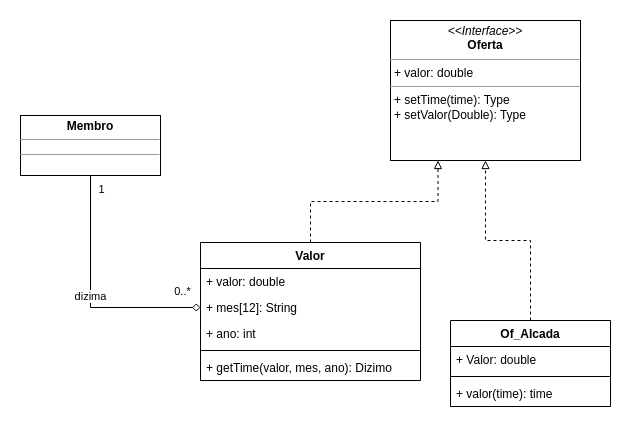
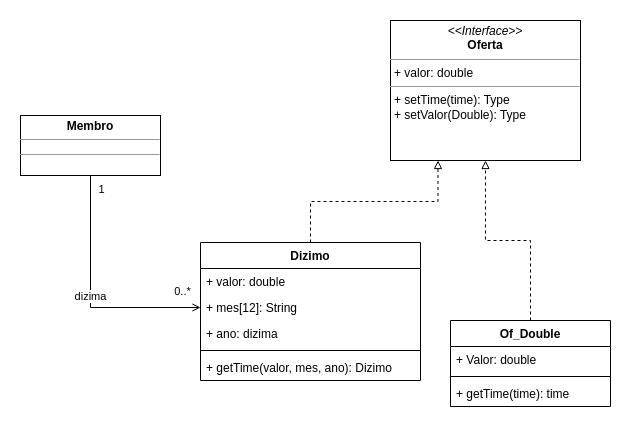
  <mxCell id="0" />
  <mxCell id="1" parent="0" />
  <mxCell id="2" style="edgeStyle=orthogonalEdgeStyle;rounded=0;orthogonalLoop=1;jettySize=auto;html=1;dashed=1;endArrow=block;endFill=0;" edge="1" parent="1" source="3" target="7"><mxGeometry relative="1" as="geometry" /></mxCell>
- <mxCell id="3" value="Of_Alcada" style="swimlane;fontStyle=1;align=center;verticalAlign=top;childLayout=stackLayout;horizontal=1;startSize=26;horizontalStack=0;resizeParent=1;resizeParentMax=0;resizeLast=0;collapsible=1;marginBottom=0;" vertex="1" parent="1"><mxGeometry x="450" y="320" width="160" height="86" as="geometry" /></mxCell>
+ <mxCell id="3" value="Of_Double" style="swimlane;fontStyle=1;align=center;verticalAlign=top;childLayout=stackLayout;horizontal=1;startSize=26;horizontalStack=0;resizeParent=1;resizeParentMax=0;resizeLast=0;collapsible=1;marginBottom=0;" vertex="1" parent="1"><mxGeometry x="450" y="320" width="160" height="86" as="geometry" /></mxCell>
  <mxCell id="4" value="+ Valor: double" style="text;strokeColor=none;fillColor=none;align=left;verticalAlign=top;spacingLeft=4;spacingRight=4;overflow=hidden;rotatable=0;points=[[0,0.5],[1,0.5]];portConstraint=eastwest;" vertex="1" parent="3"><mxGeometry y="26" width="160" height="26" as="geometry" /></mxCell>
  <mxCell id="5" value="" style="line;strokeWidth=1;fillColor=none;align=left;verticalAlign=middle;spacingTop=-1;spacingLeft=3;spacingRight=3;rotatable=0;labelPosition=right;points=[];portConstraint=eastwest;strokeColor=inherit;" vertex="1" parent="3"><mxGeometry y="52" width="160" height="8" as="geometry" /></mxCell>
- <mxCell id="6" value="+ valor(time): time" style="text;strokeColor=none;fillColor=none;align=left;verticalAlign=top;spacingLeft=4;spacingRight=4;overflow=hidden;rotatable=0;points=[[0,0.5],[1,0.5]];portConstraint=eastwest;" vertex="1" parent="3"><mxGeometry y="60" width="160" height="26" as="geometry" /></mxCell>
+ <mxCell id="6" value="+ getTime(time): time" style="text;strokeColor=none;fillColor=none;align=left;verticalAlign=top;spacingLeft=4;spacingRight=4;overflow=hidden;rotatable=0;points=[[0,0.5],[1,0.5]];portConstraint=eastwest;" vertex="1" parent="3"><mxGeometry y="60" width="160" height="26" as="geometry" /></mxCell>
  <mxCell id="7" value="&lt;p style=&quot;margin:0px;margin-top:4px;text-align:center;&quot;&gt;&lt;i&gt;&amp;lt;&amp;lt;Interface&amp;gt;&amp;gt;&lt;/i&gt;&lt;br&gt;&lt;b&gt;Oferta&lt;/b&gt;&lt;/p&gt;&lt;hr size=&quot;1&quot;&gt;&lt;p style=&quot;margin:0px;margin-left:4px;&quot;&gt;+ valor: double&lt;br&gt;&lt;/p&gt;&lt;hr size=&quot;1&quot;&gt;&lt;p style=&quot;margin:0px;margin-left:4px;&quot;&gt;+ setTime(time): Type&lt;br&gt;+ setValor(Double): Type&lt;/p&gt;" style="verticalAlign=top;align=left;overflow=fill;fontSize=12;fontFamily=Helvetica;html=1;" vertex="1" parent="1"><mxGeometry x="390" y="20" width="190" height="140" as="geometry" /></mxCell>
  <mxCell id="8" style="edgeStyle=orthogonalEdgeStyle;rounded=0;orthogonalLoop=1;jettySize=auto;html=1;entryX=0.25;entryY=1;entryDx=0;entryDy=0;dashed=1;endArrow=block;endFill=0;" edge="1" parent="1" source="9" target="7"><mxGeometry relative="1" as="geometry" /></mxCell>
- <mxCell id="9" value="Valor" style="swimlane;fontStyle=1;align=center;verticalAlign=top;childLayout=stackLayout;horizontal=1;startSize=26;horizontalStack=0;resizeParent=1;resizeParentMax=0;resizeLast=0;collapsible=1;marginBottom=0;" vertex="1" parent="1"><mxGeometry x="200" y="242" width="220" height="138" as="geometry" /></mxCell>
+ <mxCell id="9" value="Dizimo" style="swimlane;fontStyle=1;align=center;verticalAlign=top;childLayout=stackLayout;horizontal=1;startSize=26;horizontalStack=0;resizeParent=1;resizeParentMax=0;resizeLast=0;collapsible=1;marginBottom=0;" vertex="1" parent="1"><mxGeometry x="200" y="242" width="220" height="138" as="geometry" /></mxCell>
  <mxCell id="10" value="+ valor: double" style="text;strokeColor=none;fillColor=none;align=left;verticalAlign=top;spacingLeft=4;spacingRight=4;overflow=hidden;rotatable=0;points=[[0,0.5],[1,0.5]];portConstraint=eastwest;" vertex="1" parent="9"><mxGeometry y="26" width="220" height="26" as="geometry" /></mxCell>
  <mxCell id="11" value="+ mes[12]: String" style="text;strokeColor=none;fillColor=none;align=left;verticalAlign=top;spacingLeft=4;spacingRight=4;overflow=hidden;rotatable=0;points=[[0,0.5],[1,0.5]];portConstraint=eastwest;" vertex="1" parent="9"><mxGeometry y="52" width="220" height="26" as="geometry" /></mxCell>
- <mxCell id="12" value="+ ano: int" style="text;strokeColor=none;fillColor=none;align=left;verticalAlign=top;spacingLeft=4;spacingRight=4;overflow=hidden;rotatable=0;points=[[0,0.5],[1,0.5]];portConstraint=eastwest;" vertex="1" parent="9"><mxGeometry y="78" width="220" height="26" as="geometry" /></mxCell>
+ <mxCell id="12" value="+ ano: dizima" style="text;strokeColor=none;fillColor=none;align=left;verticalAlign=top;spacingLeft=4;spacingRight=4;overflow=hidden;rotatable=0;points=[[0,0.5],[1,0.5]];portConstraint=eastwest;" vertex="1" parent="9"><mxGeometry y="78" width="220" height="26" as="geometry" /></mxCell>
  <mxCell id="13" value="" style="line;strokeWidth=1;fillColor=none;align=left;verticalAlign=middle;spacingTop=-1;spacingLeft=3;spacingRight=3;rotatable=0;labelPosition=right;points=[];portConstraint=eastwest;strokeColor=inherit;" vertex="1" parent="9"><mxGeometry y="104" width="220" height="8" as="geometry" /></mxCell>
  <mxCell id="14" value="+ getTime(valor, mes, ano): Dizimo" style="text;strokeColor=none;fillColor=none;align=left;verticalAlign=top;spacingLeft=4;spacingRight=4;overflow=hidden;rotatable=0;points=[[0,0.5],[1,0.5]];portConstraint=eastwest;" vertex="1" parent="9"><mxGeometry y="112" width="220" height="26" as="geometry" /></mxCell>
- <mxCell id="15" value="dizima" style="edgeStyle=orthogonalEdgeStyle;rounded=0;orthogonalLoop=1;jettySize=auto;html=1;entryX=0;entryY=0.5;entryDx=0;entryDy=0;endArrow=diamond;endFill=0;" edge="1" parent="1" source="18" target="11"><mxGeometry relative="1" as="geometry" /></mxCell>
+ <mxCell id="15" value="dizima" style="edgeStyle=orthogonalEdgeStyle;rounded=0;orthogonalLoop=1;jettySize=auto;html=1;entryX=0;entryY=0.5;entryDx=0;entryDy=0;endArrow=open;endFill=0;" edge="1" parent="1" source="18" target="11"><mxGeometry relative="1" as="geometry" /></mxCell>
  <mxCell id="16" value="1" style="edgeLabel;html=1;align=center;verticalAlign=middle;resizable=0;points=[];" vertex="1" connectable="0" parent="15"><mxGeometry x="-0.893" relative="1" as="geometry"><mxPoint x="10" as="offset" /></mxGeometry></mxCell>
  <mxCell id="17" value="0..*" style="edgeLabel;html=1;align=center;verticalAlign=middle;resizable=0;points=[];" vertex="1" connectable="0" parent="15"><mxGeometry x="0.841" y="-1" relative="1" as="geometry"><mxPoint y="-18" as="offset" /></mxGeometry></mxCell>
  <mxCell id="18" value="&lt;p style=&quot;margin:0px;margin-top:4px;text-align:center;&quot;&gt;&lt;b&gt;Membro&lt;/b&gt;&lt;/p&gt;&lt;hr size=&quot;1&quot;&gt;&lt;div style=&quot;height:2px;&quot;&gt;&lt;/div&gt;&lt;hr size=&quot;1&quot;&gt;&lt;div style=&quot;height:2px;&quot;&gt;&lt;/div&gt;" style="verticalAlign=top;align=left;overflow=fill;fontSize=12;fontFamily=Helvetica;html=1;" vertex="1" parent="1"><mxGeometry x="20" y="115" width="140" height="60" as="geometry" /></mxCell>
